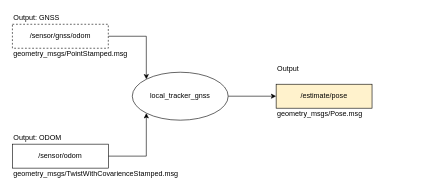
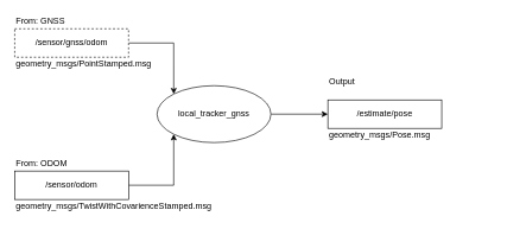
  <mxCell id="0" />
  <mxCell id="1" parent="0" />
  <mxCell id="2" style="edgeStyle=orthogonalEdgeStyle;rounded=0;orthogonalLoop=1;jettySize=auto;html=1;entryX=0;entryY=0;entryDx=0;entryDy=0;" edge="1" parent="1" source="3" target="9"><mxGeometry relative="1" as="geometry" /></mxCell>
  <mxCell id="3" value="/sensor/gnss/odom" style="rounded=0;whiteSpace=wrap;html=1;dashed=1;" vertex="1" parent="1"><mxGeometry x="20" y="40" width="160" height="40" as="geometry" /></mxCell>
  <mxCell id="4" style="edgeStyle=orthogonalEdgeStyle;rounded=0;orthogonalLoop=1;jettySize=auto;html=1;entryX=0;entryY=1;entryDx=0;entryDy=0;" edge="1" parent="1" source="5" target="9"><mxGeometry relative="1" as="geometry" /></mxCell>
  <mxCell id="5" value="/sensor/odom" style="rounded=0;whiteSpace=wrap;html=1;" vertex="1" parent="1"><mxGeometry x="20" y="240" width="160" height="40" as="geometry" /></mxCell>
- <mxCell id="6" value="/estimate/pose" style="rounded=0;whiteSpace=wrap;html=1;fillColor=#fff2cc;" vertex="1" parent="1"><mxGeometry x="460" y="140" width="160" height="40" as="geometry" /></mxCell>
- <mxCell id="7" value="Output: GNSS" style="text;html=1;strokeColor=none;fillColor=none;align=left;verticalAlign=middle;whiteSpace=wrap;rounded=0;" vertex="1" parent="1"><mxGeometry x="20" y="20" width="100" height="20" as="geometry" /></mxCell>
+ <mxCell id="6" value="/estimate/pose" style="rounded=0;whiteSpace=wrap;html=1;" vertex="1" parent="1"><mxGeometry x="460" y="140" width="160" height="40" as="geometry" /></mxCell>
+ <mxCell id="7" value="From: GNSS" style="text;html=1;strokeColor=none;fillColor=none;align=left;verticalAlign=middle;whiteSpace=wrap;rounded=0;" vertex="1" parent="1"><mxGeometry x="20" y="20" width="100" height="20" as="geometry" /></mxCell>
  <mxCell id="8" style="edgeStyle=orthogonalEdgeStyle;rounded=0;orthogonalLoop=1;jettySize=auto;html=1;entryX=0;entryY=0.5;entryDx=0;entryDy=0;" edge="1" parent="1" source="9" target="6"><mxGeometry relative="1" as="geometry" /></mxCell>
  <mxCell id="9" value="local_tracker_gnss" style="ellipse;whiteSpace=wrap;html=1;" vertex="1" parent="1"><mxGeometry x="220" y="120" width="160" height="80" as="geometry" /></mxCell>
- <mxCell id="10" value="Output: ODOM" style="text;html=1;strokeColor=none;fillColor=none;align=left;verticalAlign=middle;whiteSpace=wrap;rounded=0;" vertex="1" parent="1"><mxGeometry x="20" y="220" width="100" height="20" as="geometry" /></mxCell>
+ <mxCell id="10" value="From: ODOM" style="text;html=1;strokeColor=none;fillColor=none;align=left;verticalAlign=middle;whiteSpace=wrap;rounded=0;" vertex="1" parent="1"><mxGeometry x="20" y="220" width="100" height="20" as="geometry" /></mxCell>
  <mxCell id="11" value="geometry_msgs/PointStamped.msg" style="text;html=1;strokeColor=none;fillColor=none;align=left;verticalAlign=middle;whiteSpace=wrap;rounded=0;" vertex="1" parent="1"><mxGeometry x="20" y="80" width="230" height="20" as="geometry" /></mxCell>
  <mxCell id="12" value="geometry_msgs/TwistWithCovarienceStamped.msg" style="text;html=1;strokeColor=none;fillColor=none;align=left;verticalAlign=middle;whiteSpace=wrap;rounded=0;" vertex="1" parent="1"><mxGeometry x="20" y="280" width="230" height="20" as="geometry" /></mxCell>
  <mxCell id="13" value="geometry_msgs/Pose.msg" style="text;html=1;strokeColor=none;fillColor=none;align=left;verticalAlign=middle;whiteSpace=wrap;rounded=0;" vertex="1" parent="1"><mxGeometry x="460" y="180" width="230" height="20" as="geometry" /></mxCell>
  <mxCell id="14" value="Output" style="text;html=1;strokeColor=none;fillColor=none;align=left;verticalAlign=middle;whiteSpace=wrap;rounded=0;" vertex="1" parent="1"><mxGeometry x="460" y="105" width="100" height="20" as="geometry" /></mxCell>
